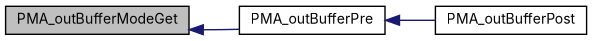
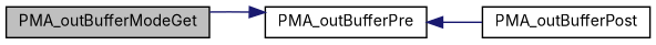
  digraph {
    fontname=Inter
    rankdir=LR
    node [color=black fillcolor=white fontname=Inter fontsize=10 shape=record style=filled]
    edge [color=midnightblue dir=back fontname=Inter fontsize=10 labelfontname=Helvetica labelfontsize=10 style=solid]
    n1 [fillcolor=grey75 fontcolor=black height=0.2 label=PMA_outBufferModeGet width=0.4]
    n2 [height=0.2 label=PMA_outBufferPre width=0.4]
    n3 [height=0.2 label=PMA_outBufferPost width=0.4]
-   n1 -> n2
+   n2 -> n1
    n2 -> n3
  }
